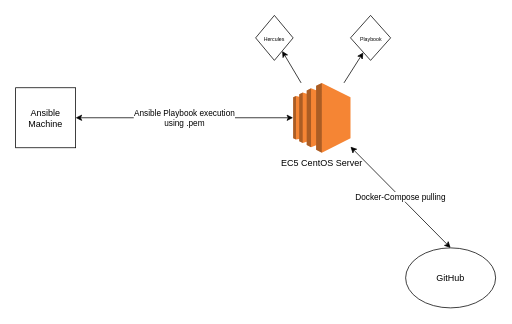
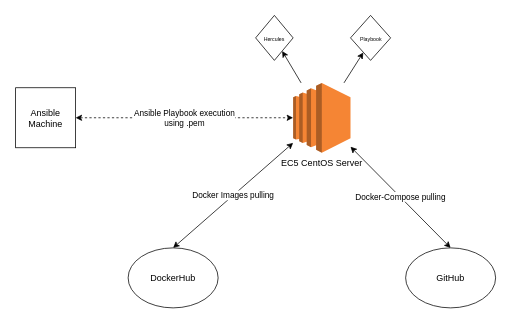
  <mxCell id="0" />
  <mxCell id="1" parent="0" />
  <mxCell id="2" value="EC5 CentOS Server" style="outlineConnect=0;dashed=0;verticalLabelPosition=bottom;verticalAlign=top;align=center;html=1;shape=mxgraph.aws3.ec2;fillColor=#F58534;gradientColor=none;" vertex="1" parent="1"><mxGeometry x="390" y="110" width="76.5" height="93" as="geometry" /></mxCell>
  <mxCell id="3" value="Ansible Machine" style="whiteSpace=wrap;html=1;aspect=fixed;" vertex="1" parent="1"><mxGeometry x="20" y="116.5" width="80" height="80" as="geometry" /></mxCell>
- <mxCell id="4" value="Ansible Playbook execution&lt;br&gt;using .pem" style="endArrow=classic;startArrow=classic;html=1;rounded=0;exitX=1;exitY=0.5;exitDx=0;exitDy=0;entryX=0;entryY=0.5;entryDx=0;entryDy=0;entryPerimeter=0;" edge="1" parent="1" source="3" target="2"><mxGeometry width="50" height="50" relative="1" as="geometry"><mxPoint x="160" y="250" as="sourcePoint" /><mxPoint x="210" y="200" as="targetPoint" /></mxGeometry></mxCell>
+ <mxCell id="4" value="Ansible Playbook execution&lt;br&gt;using .pem" style="endArrow=classic;startArrow=classic;html=1;rounded=0;exitX=1;exitY=0.5;exitDx=0;exitDy=0;entryX=0;entryY=0.5;entryDx=0;entryDy=0;entryPerimeter=0;dashed=1;" edge="1" parent="1" source="3" target="2"><mxGeometry width="50" height="50" relative="1" as="geometry"><mxPoint x="160" y="250" as="sourcePoint" /><mxPoint x="210" y="200" as="targetPoint" /></mxGeometry></mxCell>
+ <mxCell id="5" value="DockerHub" style="ellipse;whiteSpace=wrap;html=1;" vertex="1" parent="1"><mxGeometry x="170" y="330" width="120" height="80" as="geometry" /></mxCell>
  <mxCell id="6" value="GitHub" style="ellipse;whiteSpace=wrap;html=1;" vertex="1" parent="1"><mxGeometry x="540" y="330" width="120" height="80" as="geometry" /></mxCell>
  <mxCell id="7" value="Docker-Compose pulling" style="endArrow=classic;startArrow=classic;html=1;rounded=0;exitX=0.5;exitY=0;exitDx=0;exitDy=0;" edge="1" parent="1" source="6" target="2"><mxGeometry width="50" height="50" relative="1" as="geometry"><mxPoint x="380" y="370" as="sourcePoint" /><mxPoint x="430" y="320" as="targetPoint" /></mxGeometry></mxCell>
+ <mxCell id="8" value="Docker Images pulling" style="endArrow=classic;startArrow=classic;html=1;rounded=0;exitX=0.5;exitY=0;exitDx=0;exitDy=0;" edge="1" parent="1" source="5" target="2"><mxGeometry width="50" height="50" relative="1" as="geometry"><mxPoint x="320" y="311.5" as="sourcePoint" /><mxPoint x="360" y="270" as="targetPoint" /></mxGeometry></mxCell>
  <mxCell id="9" value="&lt;font style=&quot;font-size: 7px;&quot;&gt;Playbook&lt;/font&gt;" style="rhombus;whiteSpace=wrap;html=1;" vertex="1" parent="1"><mxGeometry x="466.5" width="53.5" height="60" as="geometry" y="20" /></mxCell>
  <mxCell id="10" value="&lt;font style=&quot;font-size: 7px;&quot;&gt;Hercules&lt;/font&gt;" style="rhombus;whiteSpace=wrap;html=1;" vertex="1" parent="1"><mxGeometry x="340" width="50" height="60" as="geometry" y="20" /></mxCell>
  <mxCell id="11" value="" style="endArrow=classic;html=1;rounded=0;entryX=0.319;entryY=0.824;entryDx=0;entryDy=0;entryPerimeter=0;" edge="1" parent="1" source="2" target="9"><mxGeometry width="50" height="50" relative="1" as="geometry"><mxPoint x="450" y="130" as="sourcePoint" /><mxPoint x="500" y="80" as="targetPoint" /></mxGeometry></mxCell>
  <mxCell id="12" value="" style="endArrow=classic;html=1;rounded=0;" edge="1" parent="1" source="2" target="10"><mxGeometry width="50" height="50" relative="1" as="geometry"><mxPoint x="340" y="110" as="sourcePoint" /><mxPoint x="410" y="80" as="targetPoint" /></mxGeometry></mxCell>
